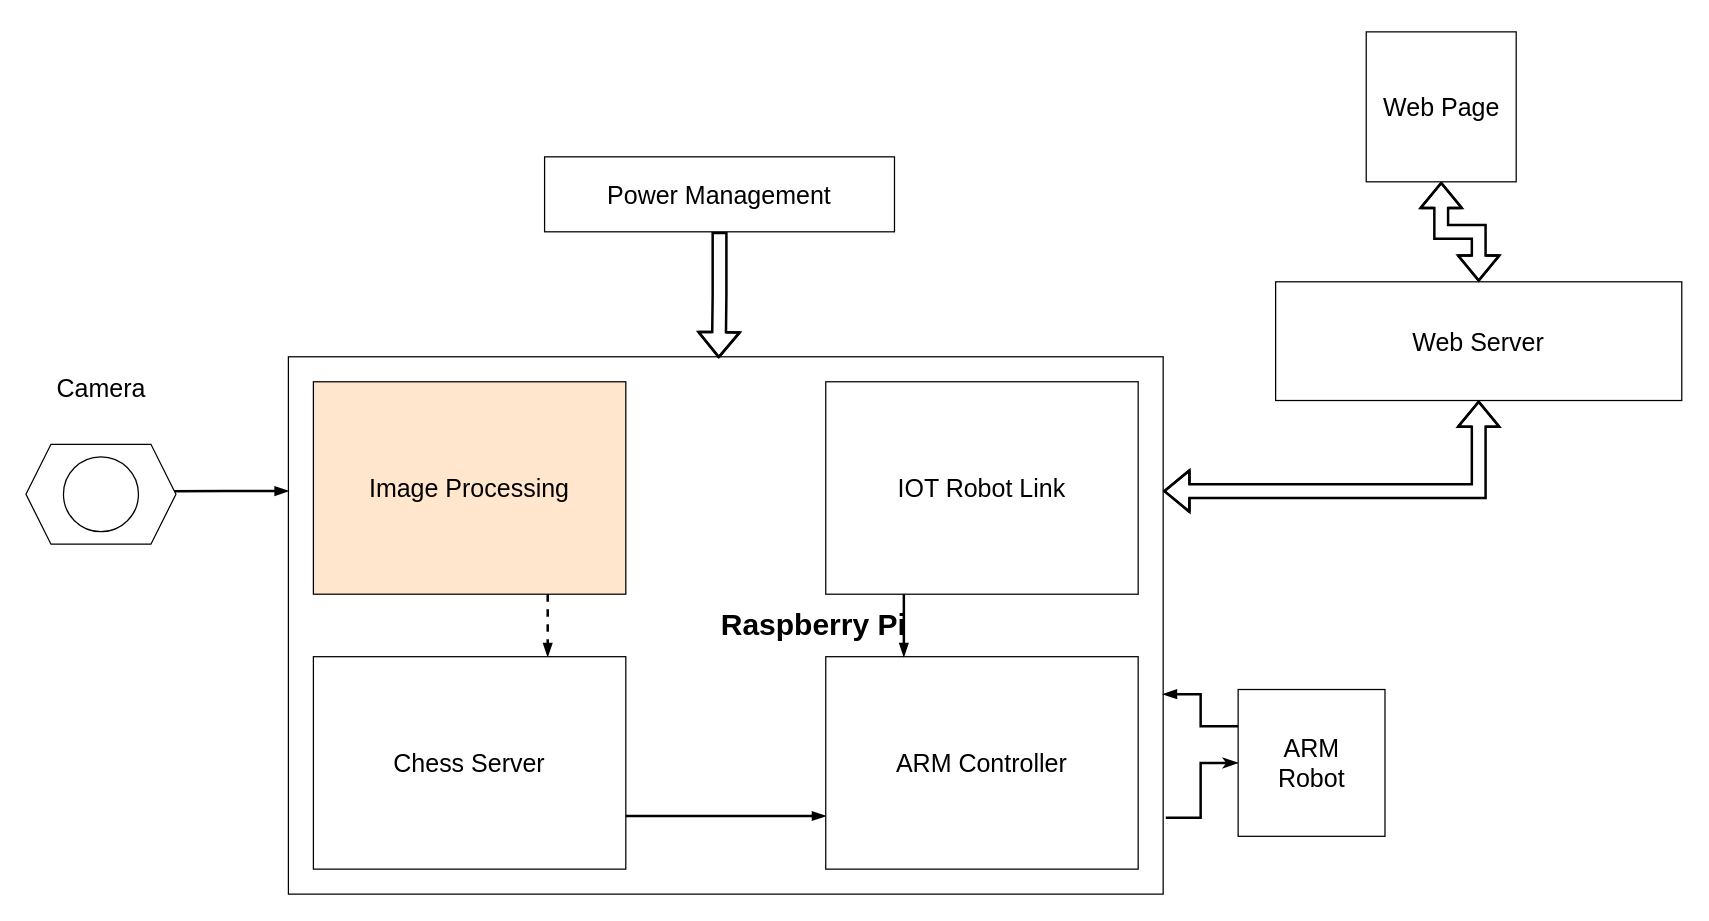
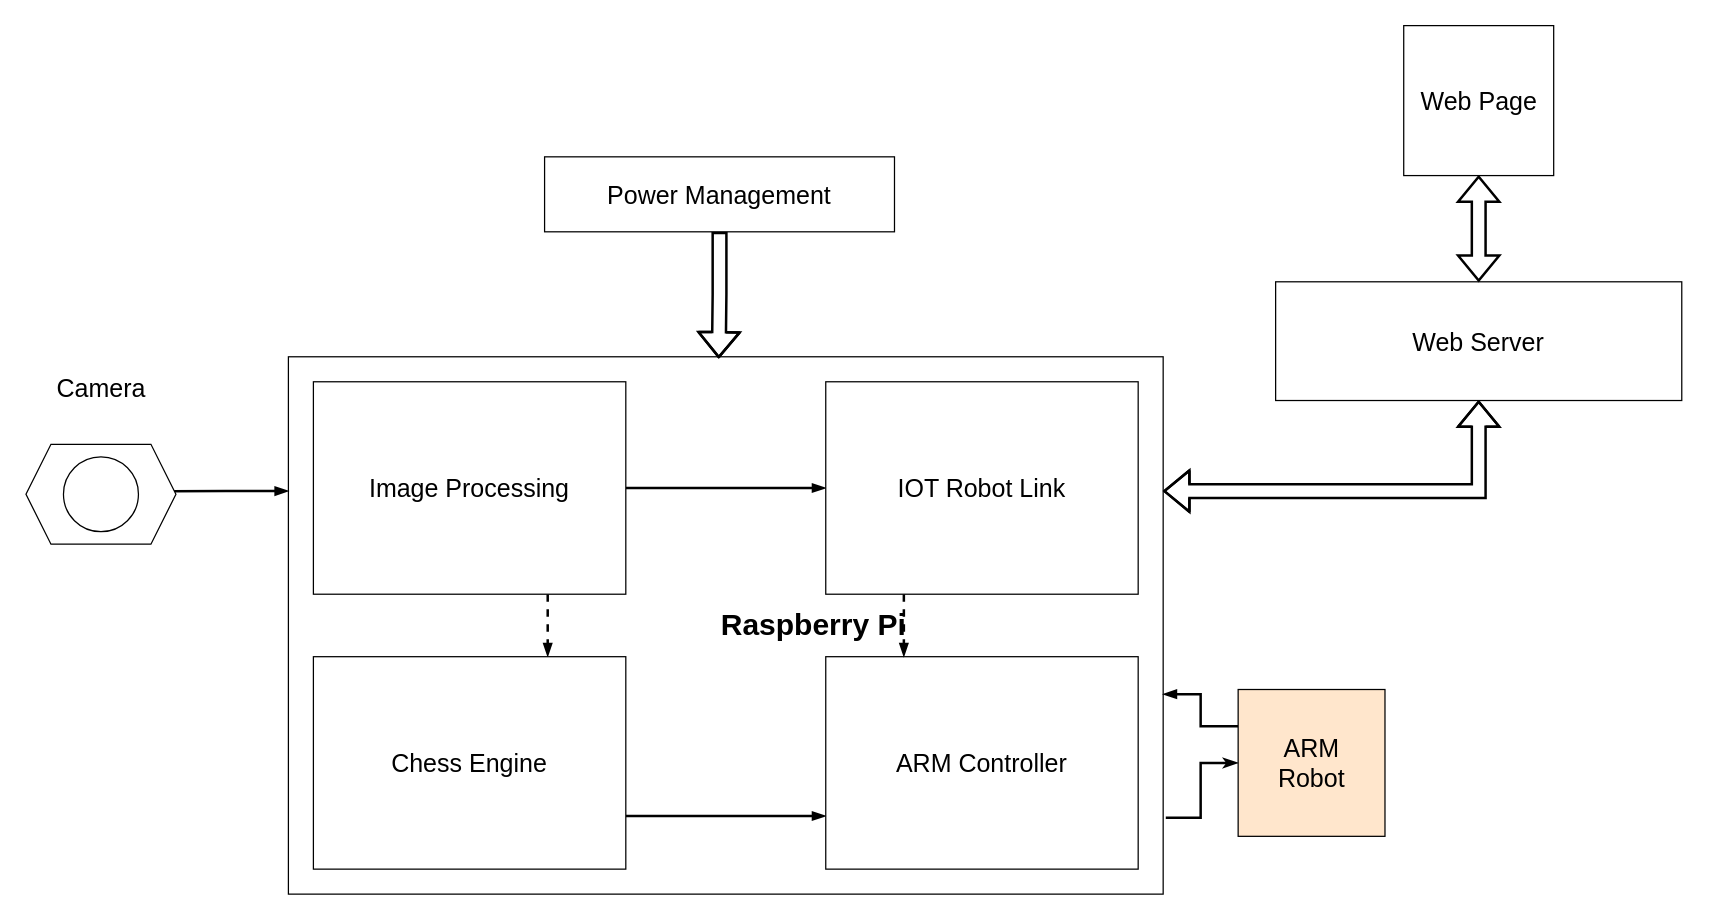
  <mxCell id="0" />
  <mxCell id="1" parent="0" />
  <mxCell id="2" value="" style="rounded=0;whiteSpace=wrap;html=1;" vertex="1" parent="1"><mxGeometry x="230" y="285" width="700" height="430" as="geometry" /></mxCell>
  <mxCell id="3" style="edgeStyle=orthogonalEdgeStyle;rounded=0;orthogonalLoop=1;jettySize=auto;html=1;exitX=0.75;exitY=1;exitDx=0;exitDy=0;entryX=0.75;entryY=0;entryDx=0;entryDy=0;fontSize=20;startArrow=none;startFill=0;endArrow=blockThin;endFill=1;strokeWidth=2;dashed=1;" edge="1" parent="1" source="5" target="7"><mxGeometry relative="1" as="geometry" /></mxCell>
- <mxCell id="5" value="Image Processing" style="rounded=0;whiteSpace=wrap;html=1;fontSize=20;fillColor=#ffe6cc;" vertex="1" parent="1"><mxGeometry x="250" y="305" width="250" height="170" as="geometry" /></mxCell>
+ <mxCell id="4" style="edgeStyle=orthogonalEdgeStyle;rounded=0;orthogonalLoop=1;jettySize=auto;html=1;exitX=1;exitY=0.5;exitDx=0;exitDy=0;fontSize=20;startArrow=none;startFill=0;endArrow=blockThin;endFill=1;strokeWidth=2;" edge="1" parent="1" source="5" target="10"><mxGeometry relative="1" as="geometry" /></mxCell>
+ <mxCell id="5" value="Image Processing" style="rounded=0;whiteSpace=wrap;html=1;fontSize=20;" vertex="1" parent="1"><mxGeometry x="250" y="305" width="250" height="170" as="geometry" /></mxCell>
  <mxCell id="6" style="edgeStyle=orthogonalEdgeStyle;rounded=0;orthogonalLoop=1;jettySize=auto;html=1;exitX=1;exitY=0.75;exitDx=0;exitDy=0;entryX=0;entryY=0.75;entryDx=0;entryDy=0;fontSize=20;startArrow=none;startFill=0;endArrow=blockThin;endFill=1;strokeWidth=2;" edge="1" parent="1" source="7" target="8"><mxGeometry relative="1" as="geometry" /></mxCell>
- <mxCell id="7" value="Chess Server" style="rounded=0;whiteSpace=wrap;html=1;fontSize=20;" vertex="1" parent="1"><mxGeometry x="250" y="525" width="250" height="170" as="geometry" /></mxCell>
+ <mxCell id="7" value="Chess Engine" style="rounded=0;whiteSpace=wrap;html=1;fontSize=20;" vertex="1" parent="1"><mxGeometry x="250" y="525" width="250" height="170" as="geometry" /></mxCell>
  <mxCell id="8" value="ARM Controller" style="rounded=0;whiteSpace=wrap;html=1;fontSize=20;" vertex="1" parent="1"><mxGeometry x="660" y="525" width="250" height="170" as="geometry" /></mxCell>
- <mxCell id="9" style="edgeStyle=orthogonalEdgeStyle;rounded=0;orthogonalLoop=1;jettySize=auto;html=1;exitX=0.25;exitY=1;exitDx=0;exitDy=0;entryX=0.25;entryY=0;entryDx=0;entryDy=0;fontSize=20;startArrow=none;startFill=0;endArrow=blockThin;endFill=1;strokeWidth=2;" edge="1" parent="1" source="10" target="8"><mxGeometry relative="1" as="geometry" /></mxCell>
+ <mxCell id="9" style="edgeStyle=orthogonalEdgeStyle;rounded=0;orthogonalLoop=1;jettySize=auto;html=1;exitX=0.25;exitY=1;exitDx=0;exitDy=0;entryX=0.25;entryY=0;entryDx=0;entryDy=0;fontSize=20;startArrow=none;startFill=0;endArrow=blockThin;endFill=1;strokeWidth=2;dashed=1;" edge="1" parent="1" source="10" target="8"><mxGeometry relative="1" as="geometry" /></mxCell>
  <mxCell id="10" value="IOT Robot Link" style="rounded=0;whiteSpace=wrap;html=1;fontSize=20;" vertex="1" parent="1"><mxGeometry x="660" y="305" width="250" height="170" as="geometry" /></mxCell>
  <mxCell id="11" style="edgeStyle=orthogonalEdgeStyle;rounded=0;orthogonalLoop=1;jettySize=auto;html=1;entryX=0;entryY=0.25;entryDx=0;entryDy=0;fontSize=20;endArrow=blockThin;endFill=1;strokeWidth=2;" edge="1" parent="1" target="2"><mxGeometry relative="1" as="geometry"><mxPoint x="136.22" y="392.52" as="sourcePoint" /><Array as="points"><mxPoint x="180" y="393" /></Array></mxGeometry></mxCell>
  <mxCell id="12" value="" style="shape=hexagon;perimeter=hexagonPerimeter2;whiteSpace=wrap;html=1;fixedSize=1;fontSize=20;" vertex="1" parent="1"><mxGeometry x="20" y="355" width="120" height="80" as="geometry" /></mxCell>
  <mxCell id="13" value="" style="ellipse;whiteSpace=wrap;html=1;aspect=fixed;fontSize=20;" vertex="1" parent="1"><mxGeometry x="50" y="365" width="60" height="60" as="geometry" /></mxCell>
  <mxCell id="14" value="Camera" style="text;html=1;align=center;verticalAlign=middle;resizable=0;points=[];autosize=1;strokeColor=none;fillColor=none;fontSize=20;" vertex="1" parent="1"><mxGeometry x="35" y="295" width="90" height="30" as="geometry" /></mxCell>
  <mxCell id="15" style="edgeStyle=orthogonalEdgeStyle;rounded=0;orthogonalLoop=1;jettySize=auto;html=1;exitX=0;exitY=0.25;exitDx=0;exitDy=0;fontSize=20;endArrow=blockThin;endFill=1;strokeWidth=2;" edge="1" parent="1" source="17" target="2"><mxGeometry relative="1" as="geometry"><Array as="points"><mxPoint x="960" y="581" /><mxPoint x="960" y="555" /></Array></mxGeometry></mxCell>
  <mxCell id="16" style="edgeStyle=orthogonalEdgeStyle;rounded=0;orthogonalLoop=1;jettySize=auto;html=1;exitX=0;exitY=0.5;exitDx=0;exitDy=0;entryX=1.003;entryY=0.858;entryDx=0;entryDy=0;entryPerimeter=0;fontSize=20;endArrow=none;endFill=0;strokeWidth=2;startArrow=classicThin;startFill=1;" edge="1" parent="1" source="17" target="2"><mxGeometry relative="1" as="geometry" /></mxCell>
- <mxCell id="17" value="ARM&lt;br&gt;Robot" style="whiteSpace=wrap;html=1;aspect=fixed;fontSize=20;" vertex="1" parent="1"><mxGeometry x="990" y="551.25" width="117.5" height="117.5" as="geometry" /></mxCell>
+ <mxCell id="17" value="ARM&lt;br&gt;Robot" style="whiteSpace=wrap;html=1;aspect=fixed;fontSize=20;fillColor=#ffe6cc;" vertex="1" parent="1"><mxGeometry x="990" y="551.25" width="117.5" height="117.5" as="geometry" /></mxCell>
  <mxCell id="18" value="&lt;b style=&quot;font-size: 12px&quot;&gt;&lt;font style=&quot;font-size: 24px&quot;&gt;Raspberry Pi&lt;/font&gt;&lt;/b&gt;" style="text;html=1;align=center;verticalAlign=middle;resizable=0;points=[];autosize=1;strokeColor=none;fillColor=none;fontSize=20;" vertex="1" parent="1"><mxGeometry x="570" y="482.5" width="160" height="35" as="geometry" /></mxCell>
  <mxCell id="19" style="edgeStyle=orthogonalEdgeStyle;rounded=0;orthogonalLoop=1;jettySize=auto;html=1;exitX=0.5;exitY=1;exitDx=0;exitDy=0;entryX=0.492;entryY=0.003;entryDx=0;entryDy=0;entryPerimeter=0;fontSize=20;startArrow=none;startFill=0;endArrow=blockThin;endFill=1;strokeWidth=2;shape=flexArrow;" edge="1" parent="1" source="20" target="2"><mxGeometry relative="1" as="geometry" /></mxCell>
  <mxCell id="20" value="Power Management" style="rounded=0;whiteSpace=wrap;html=1;fontSize=20;" vertex="1" parent="1"><mxGeometry x="435" y="125" width="280" height="60" as="geometry" /></mxCell>
  <mxCell id="21" style="edgeStyle=orthogonalEdgeStyle;rounded=0;orthogonalLoop=1;jettySize=auto;html=1;exitX=0.5;exitY=1;exitDx=0;exitDy=0;fontSize=20;startArrow=block;startFill=0;endArrow=blockThin;endFill=1;strokeWidth=2;shape=flexArrow;entryX=1;entryY=0.25;entryDx=0;entryDy=0;" edge="1" parent="1" source="22" target="2"><mxGeometry relative="1" as="geometry"><mxPoint x="965" y="330" as="targetPoint" /></mxGeometry></mxCell>
  <mxCell id="22" value="Web Server" style="rounded=0;whiteSpace=wrap;html=1;fontSize=20;rotation=0;" vertex="1" parent="1"><mxGeometry x="1020" y="225" width="325" height="95" as="geometry" /></mxCell>
  <mxCell id="23" style="edgeStyle=orthogonalEdgeStyle;shape=flexArrow;rounded=0;orthogonalLoop=1;jettySize=auto;html=1;exitX=0.5;exitY=1;exitDx=0;exitDy=0;fontSize=20;startArrow=block;startFill=0;endArrow=blockThin;endFill=1;strokeWidth=2;" edge="1" parent="1" source="24" target="22"><mxGeometry relative="1" as="geometry"><mxPoint x="1380" y="390.333" as="targetPoint" /></mxGeometry></mxCell>
- <mxCell id="24" value="Web Page" style="rounded=0;whiteSpace=wrap;html=1;fontSize=20;" vertex="1" parent="1"><mxGeometry x="1092.5" y="25" width="120" height="120" as="geometry" /></mxCell>
+ <mxCell id="24" value="Web Page" style="rounded=0;whiteSpace=wrap;html=1;fontSize=20;" vertex="1" parent="1"><mxGeometry x="1122.5" y="20" width="120" height="120" as="geometry" /></mxCell>
